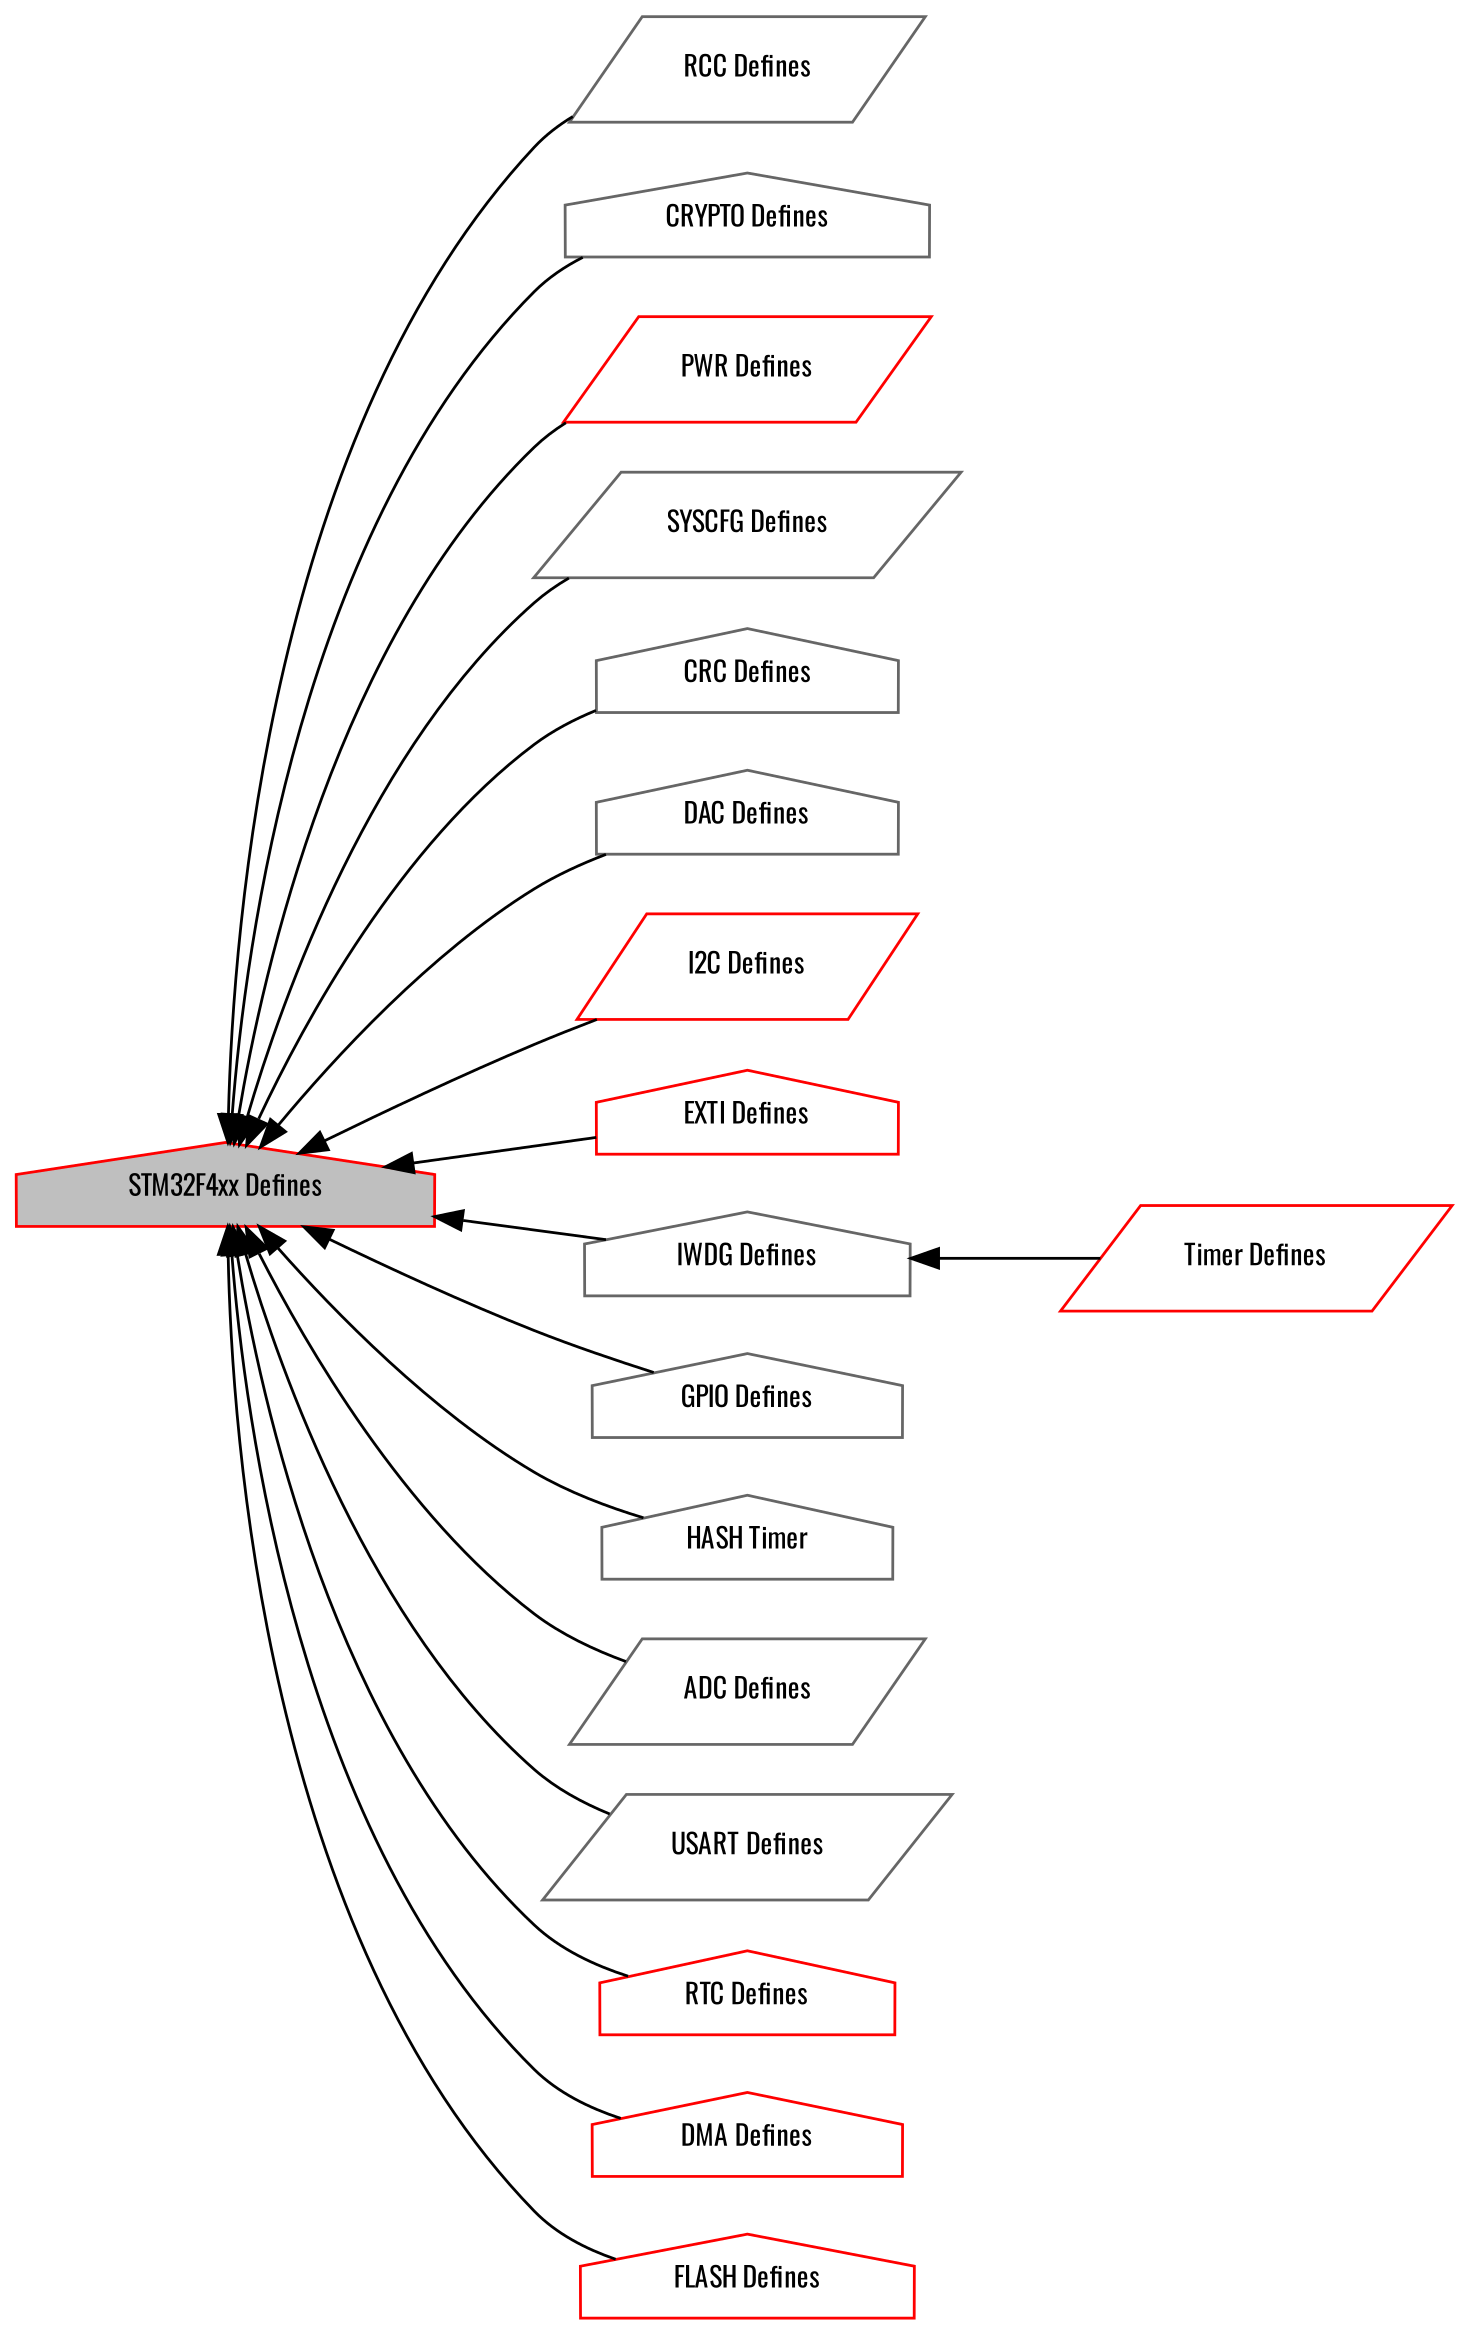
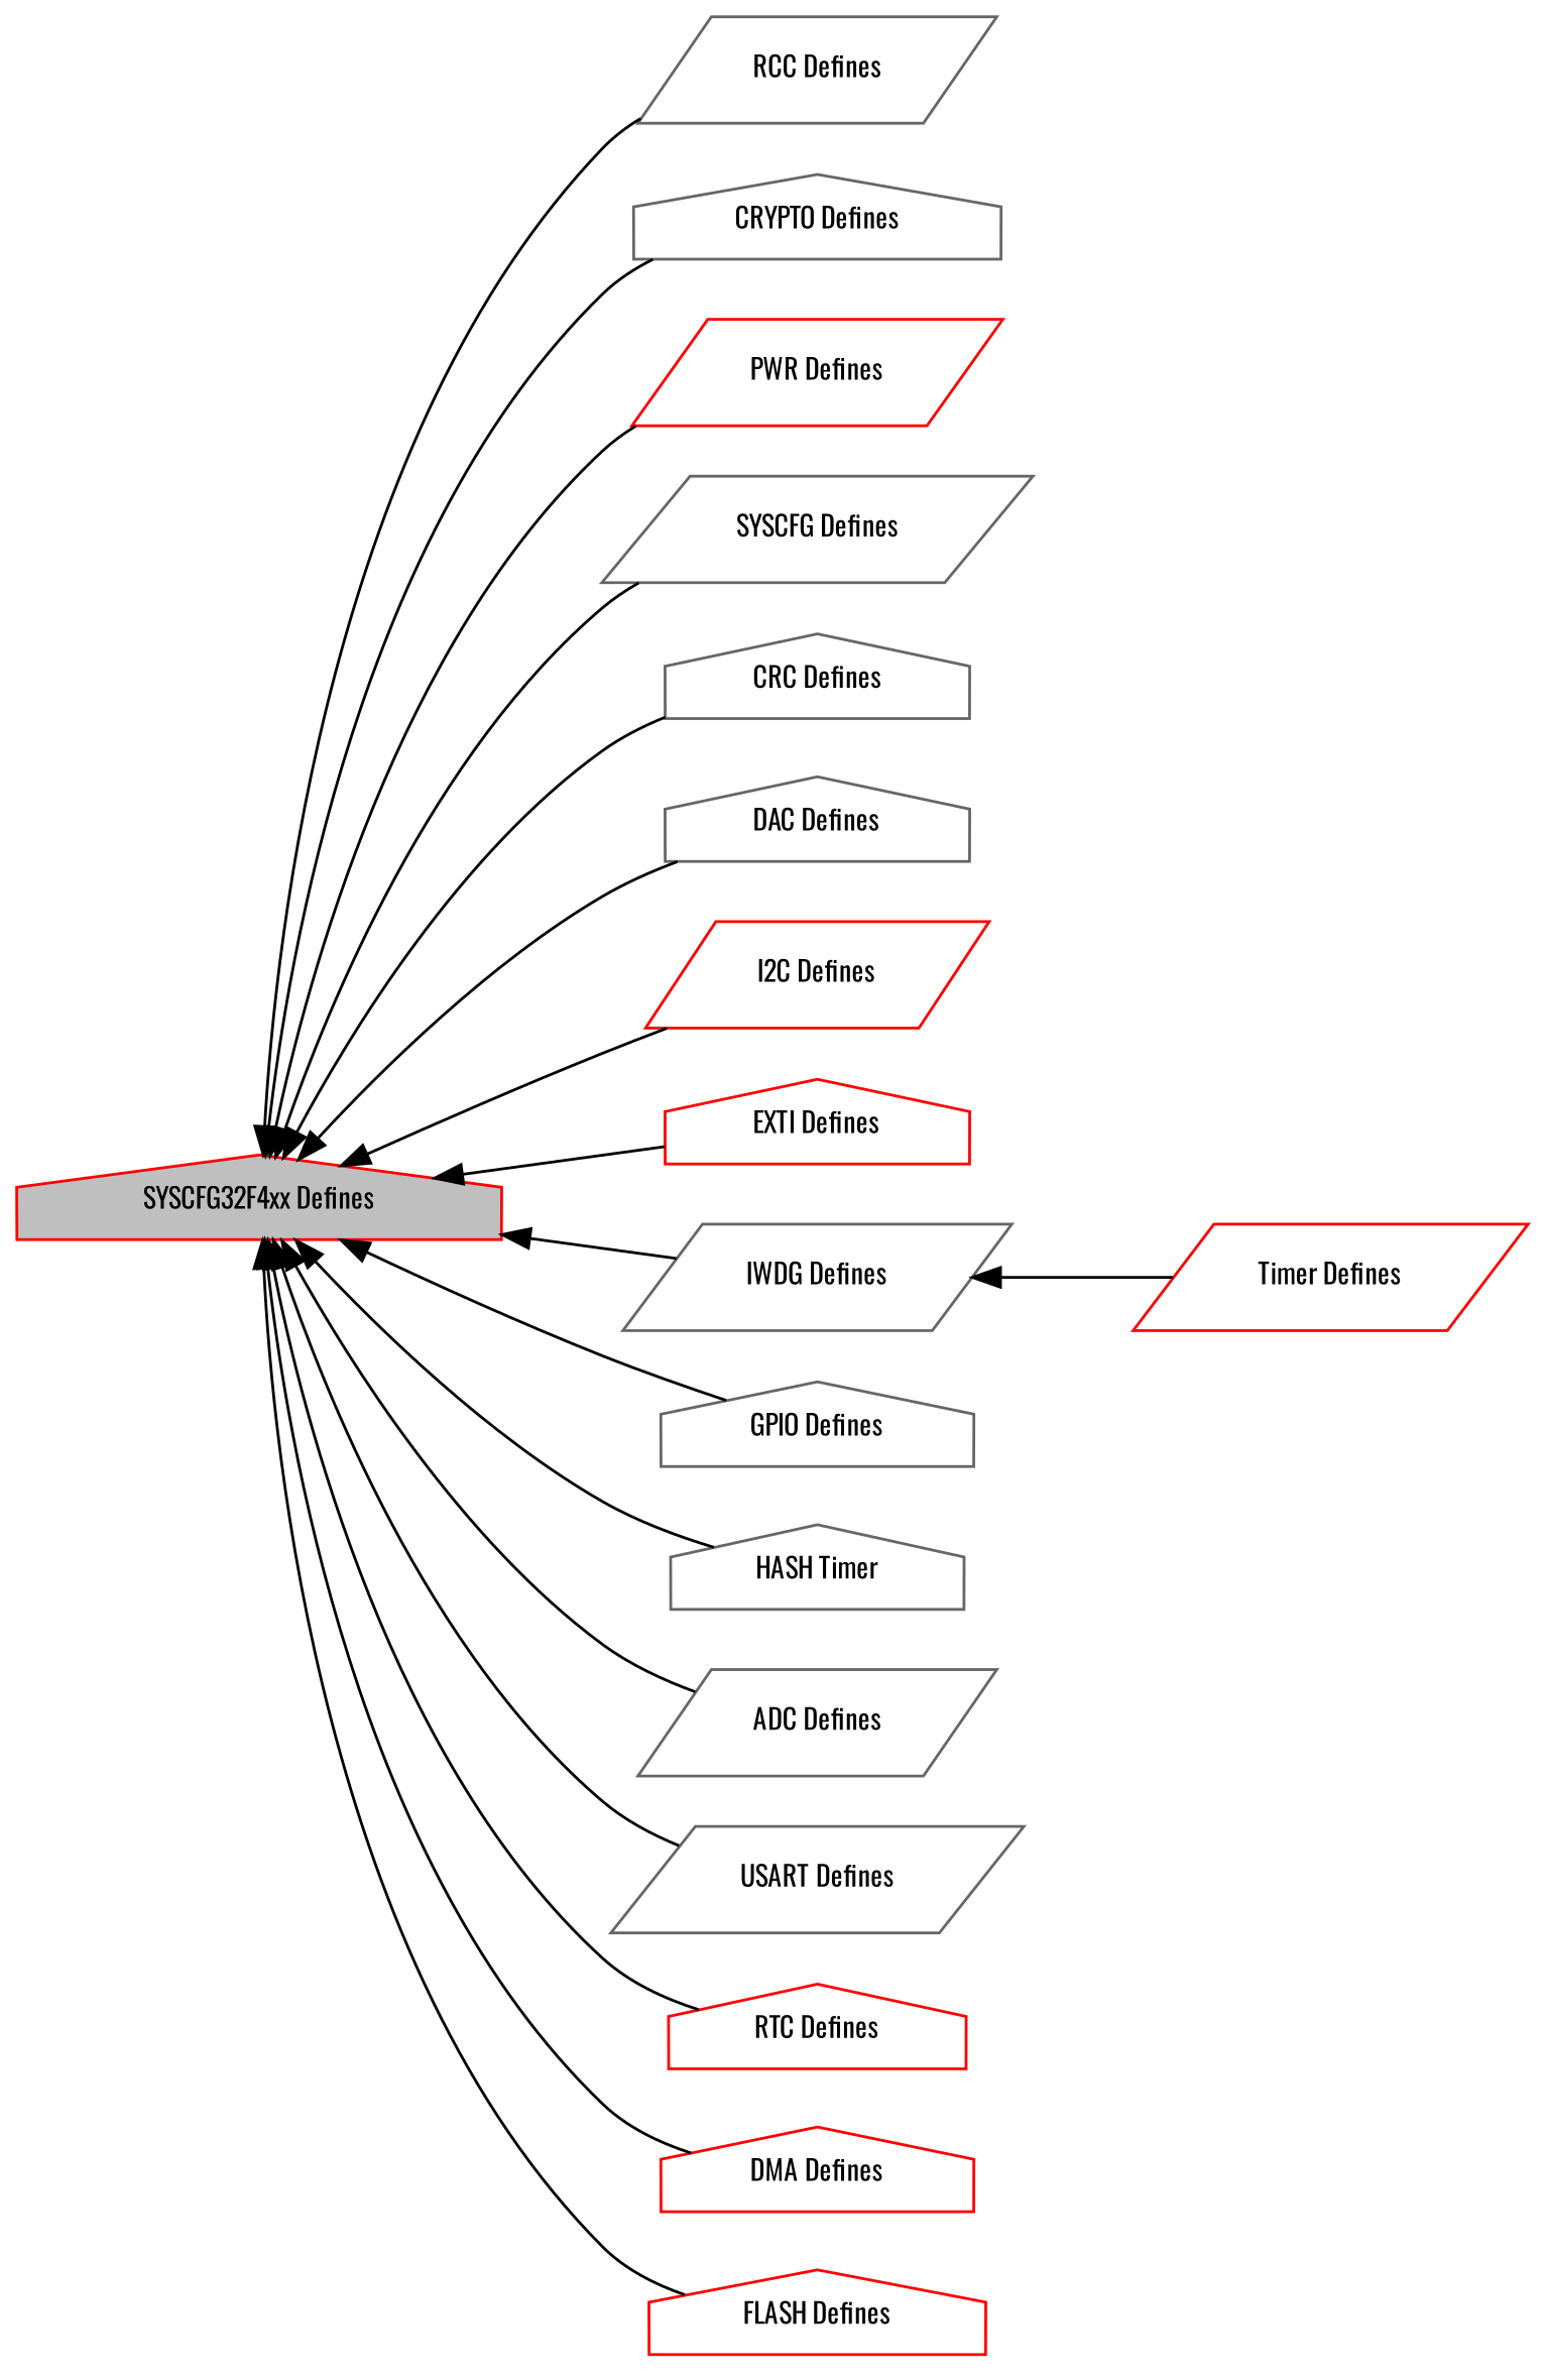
  digraph {
    fontname=Oswald
    rankdir=LR
    node [color=gray40 fillcolor=white fontname=Oswald fontsize=10 shape=house style=filled]
    edge [dir=back fontname=Oswald fontsize=10 labelfontname=Helvetica labelfontsize=10 shape=plaintext style=solid]
-   n1 [color=red fillcolor=grey75 fontcolor=black height=0.2 label="STM32F4xx Defines" width=0.4]
+   n1 [color=red fillcolor=grey75 fontcolor=black height=0.2 label="SYSCFG32F4xx Defines" width=0.4]
    n2 [height=0.2 label="RCC Defines" shape=parallelogram width=0.4]
    n3 [height=0.2 label="CRYPTO Defines" width=0.4]
    n4 [color=red height=0.2 label="PWR Defines" shape=parallelogram width=0.4]
    n5 [height=0.2 label="SYSCFG Defines" shape=parallelogram width=0.4]
    n6 [height=0.2 label="CRC Defines" width=0.4]
    n7 [height=0.2 label="DAC Defines" width=0.4]
    n8 [color=red height=0.2 label="I2C Defines" shape=parallelogram width=0.4]
    n9 [color=red height=0.2 label="EXTI Defines" width=0.4]
-   n10 [height=0.2 label="IWDG Defines" width=0.4]
+   n10 [height=0.2 label="IWDG Defines" shape=parallelogram width=0.4]
    n11 [height=0.2 label="GPIO Defines" width=0.4]
    n12 [height=0.2 label="HASH Timer" width=0.4]
    n13 [height=0.2 label="ADC Defines" shape=parallelogram width=0.4]
    n14 [height=0.2 label="USART Defines" shape=parallelogram width=0.4]
    n15 [color=red height=0.2 label="RTC Defines" width=0.4]
    n16 [color=red height=0.2 label="DMA Defines" width=0.4]
    n17 [color=red height=0.2 label="FLASH Defines" width=0.4]
    n18 [color=red height=0.2 label="Timer Defines" shape=parallelogram width=0.4]
    n1 -> n2
    n1 -> n3
    n1 -> n4
    n1 -> n5
    n1 -> n6
    n1 -> n7
    n1 -> n8
    n1 -> n9
    n1 -> n10
    n1 -> n11
    n1 -> n12
    n1 -> n13
    n1 -> n14
    n1 -> n15
    n1 -> n16
    n1 -> n17
    n10 -> n18
  }
